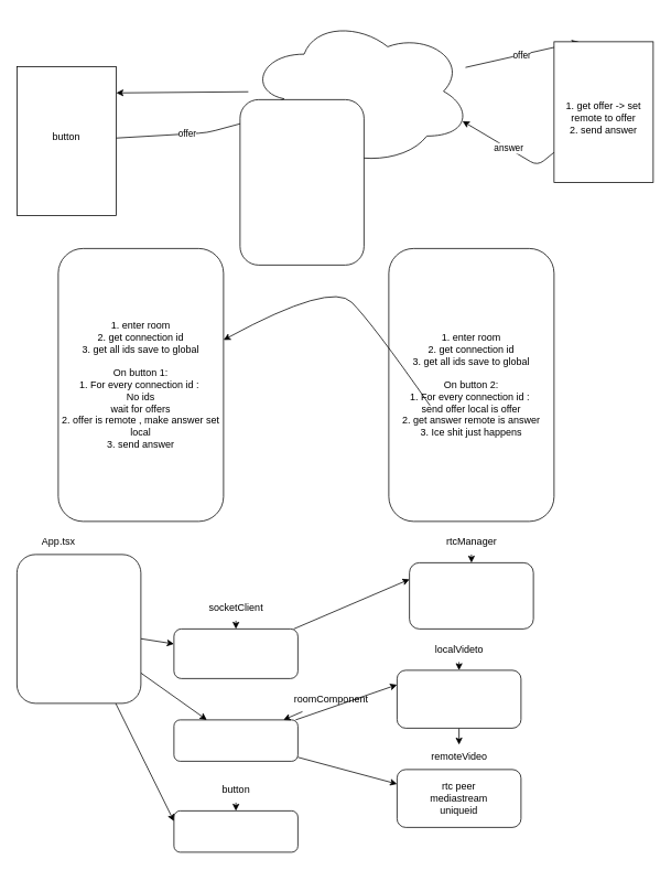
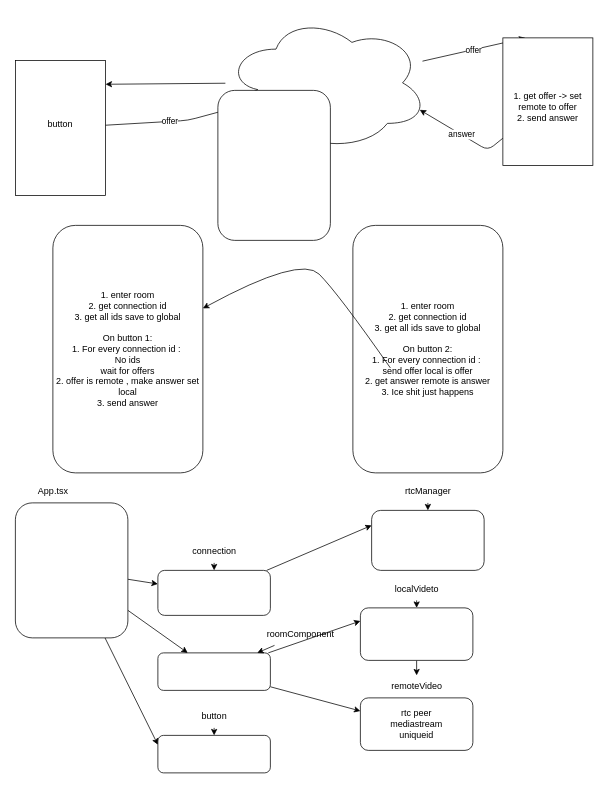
  <mxCell id="0" />
  <mxCell id="1" parent="0" />
  <mxCell id="2" value="offer" style="edgeStyle=none;html=1;" parent="1" source="3" target="6" edge="1"><mxGeometry relative="1" as="geometry"><Array as="points"><mxPoint x="250" y="160" /></Array></mxGeometry></mxCell>
  <mxCell id="3" value="" style="rounded=0;whiteSpace=wrap;html=1;" parent="1" vertex="1"><mxGeometry x="20" y="80" width="120" height="180" as="geometry" /></mxCell>
  <mxCell id="4" value="offer" style="edgeStyle=none;html=1;entryX=0.25;entryY=0;entryDx=0;entryDy=0;" parent="1" source="6" target="9" edge="1"><mxGeometry x="-0.005" relative="1" as="geometry"><mxPoint as="offset" /></mxGeometry></mxCell>
  <mxCell id="5" style="edgeStyle=none;html=1;entryX=1.002;entryY=0.177;entryDx=0;entryDy=0;entryPerimeter=0;" parent="1" source="6" target="3" edge="1"><mxGeometry relative="1" as="geometry" /></mxCell>
  <mxCell id="6" value="" style="ellipse;shape=cloud;whiteSpace=wrap;html=1;" parent="1" vertex="1"><mxGeometry x="300" width="270" height="180" as="geometry" y="20" /></mxCell>
  <mxCell id="7" value="button" style="text;html=1;strokeColor=none;fillColor=none;align=center;verticalAlign=middle;whiteSpace=wrap;rounded=0;" parent="1" vertex="1"><mxGeometry x="50" y="150" width="60" height="30" as="geometry" /></mxCell>
  <mxCell id="8" value="answer" style="edgeStyle=none;html=1;entryX=0.96;entryY=0.7;entryDx=0;entryDy=0;entryPerimeter=0;" parent="1" source="9" target="6" edge="1"><mxGeometry relative="1" as="geometry"><Array as="points"><mxPoint x="650" y="200" /></Array></mxGeometry></mxCell>
  <mxCell id="9" value="&lt;br&gt;1. get offer -&amp;gt; set remote to offer&lt;br&gt;2. send answer" style="rounded=0;whiteSpace=wrap;html=1;" parent="1" vertex="1"><mxGeometry x="670" y="50" width="120" height="170" as="geometry" /></mxCell>
  <mxCell id="10" value="1. enter room&lt;br&gt;2. get connection id&lt;br&gt;3. get all ids save to global&lt;br&gt;&lt;br&gt;On button 1:&lt;br&gt;1. For every connection id :&amp;nbsp;&lt;br&gt;No ids&lt;br&gt;wait for offers&lt;br&gt;2. offer is remote , make answer set local&lt;br&gt;3. send answer" style="rounded=1;whiteSpace=wrap;html=1;" vertex="1" parent="1"><mxGeometry x="70" y="300" width="200" height="330" as="geometry" /></mxCell>
  <mxCell id="11" value="" style="rounded=1;whiteSpace=wrap;html=1;" vertex="1" parent="1"><mxGeometry x="290" y="120" width="150" height="200" as="geometry" /></mxCell>
  <mxCell id="12" value="1. enter room&lt;br&gt;2. get connection id&lt;br&gt;3. get all ids save to global&lt;br&gt;&lt;br&gt;On button 2:&lt;br&gt;1. For every connection id :&amp;nbsp;&lt;br&gt;send offer local is offer&lt;br&gt;2. get answer remote is answer&lt;br&gt;3. Ice shit just happens" style="rounded=1;whiteSpace=wrap;html=1;" vertex="1" parent="1"><mxGeometry x="470" y="300" width="200" height="330" as="geometry" /></mxCell>
  <mxCell id="13" value="" style="curved=1;endArrow=classic;html=1;exitX=0.25;exitY=0.576;exitDx=0;exitDy=0;exitPerimeter=0;" edge="1" parent="1" source="12" target="10"><mxGeometry width="50" height="50" relative="1" as="geometry"><mxPoint x="400" y="390" as="sourcePoint" /><mxPoint x="450" y="340" as="targetPoint" /><Array as="points"><mxPoint x="450" y="390" /><mxPoint x="400" y="340" /></Array></mxGeometry></mxCell>
  <mxCell id="14" style="edgeStyle=none;html=1;" edge="1" parent="1" source="17" target="21"><mxGeometry relative="1" as="geometry" /></mxCell>
  <mxCell id="15" style="edgeStyle=none;html=1;" edge="1" parent="1" source="17" target="26"><mxGeometry relative="1" as="geometry" /></mxCell>
  <mxCell id="16" style="edgeStyle=none;html=1;entryX=0;entryY=0.25;entryDx=0;entryDy=0;" edge="1" parent="1" source="17" target="38"><mxGeometry relative="1" as="geometry" /></mxCell>
  <mxCell id="17" value="" style="rounded=1;whiteSpace=wrap;html=1;" vertex="1" parent="1"><mxGeometry x="20" y="670" width="150" height="180" as="geometry" /></mxCell>
  <mxCell id="18" value="" style="edgeStyle=none;html=1;" edge="1" parent="1" source="19" target="17"><mxGeometry relative="1" as="geometry" /></mxCell>
  <mxCell id="19" value="App.tsx" style="text;html=1;align=center;verticalAlign=middle;resizable=0;points=[];autosize=1;strokeColor=none;fillColor=none;" vertex="1" parent="1"><mxGeometry x="40" y="640" width="60" height="30" as="geometry" /></mxCell>
  <mxCell id="20" style="edgeStyle=none;html=1;entryX=0;entryY=0.25;entryDx=0;entryDy=0;" edge="1" parent="1" source="21" target="35"><mxGeometry relative="1" as="geometry" /></mxCell>
  <mxCell id="21" value="" style="rounded=1;whiteSpace=wrap;html=1;" vertex="1" parent="1"><mxGeometry x="210" y="760" width="150" height="60" as="geometry" /></mxCell>
  <mxCell id="22" style="edgeStyle=none;html=1;" edge="1" parent="1" source="23" target="21"><mxGeometry relative="1" as="geometry" /></mxCell>
- <mxCell id="23" value="socketClient" style="text;html=1;align=center;verticalAlign=middle;resizable=0;points=[];autosize=1;strokeColor=none;fillColor=none;" vertex="1" parent="1"><mxGeometry x="240" y="720" width="90" height="30" as="geometry" /></mxCell>
+ <mxCell id="23" value="connection" style="text;html=1;align=center;verticalAlign=middle;resizable=0;points=[];autosize=1;strokeColor=none;fillColor=none;" vertex="1" parent="1"><mxGeometry x="240" y="720" width="90" height="30" as="geometry" /></mxCell>
  <mxCell id="24" style="edgeStyle=none;html=1;entryX=0;entryY=0.25;entryDx=0;entryDy=0;" edge="1" parent="1" source="26" target="30"><mxGeometry relative="1" as="geometry" /></mxCell>
  <mxCell id="25" style="edgeStyle=none;html=1;entryX=0;entryY=0.25;entryDx=0;entryDy=0;" edge="1" parent="1" source="26" target="33"><mxGeometry relative="1" as="geometry" /></mxCell>
  <mxCell id="26" value="" style="rounded=1;whiteSpace=wrap;html=1;" vertex="1" parent="1"><mxGeometry x="210" y="870" width="150" height="50" as="geometry" /></mxCell>
  <mxCell id="27" style="edgeStyle=none;html=1;" edge="1" parent="1" source="28" target="26"><mxGeometry relative="1" as="geometry" /></mxCell>
  <mxCell id="28" value="roomComponent" style="text;html=1;align=center;verticalAlign=middle;resizable=0;points=[];autosize=1;strokeColor=none;fillColor=none;" vertex="1" parent="1"><mxGeometry x="345" y="830" width="110" height="30" as="geometry" /></mxCell>
  <mxCell id="29" value="" style="edgeStyle=none;html=1;" edge="1" parent="1" source="30" target="34"><mxGeometry relative="1" as="geometry" /></mxCell>
  <mxCell id="30" value="" style="rounded=1;whiteSpace=wrap;html=1;" vertex="1" parent="1"><mxGeometry x="480" y="810" width="150" height="70" as="geometry" /></mxCell>
  <mxCell id="31" style="edgeStyle=none;html=1;" edge="1" parent="1" source="32" target="30"><mxGeometry relative="1" as="geometry" /></mxCell>
  <mxCell id="32" value="localVideto" style="text;html=1;align=center;verticalAlign=middle;resizable=0;points=[];autosize=1;strokeColor=none;fillColor=none;" vertex="1" parent="1"><mxGeometry x="515" y="770" width="80" height="30" as="geometry" /></mxCell>
  <mxCell id="33" value="rtc peer&lt;br&gt;mediastream&lt;br&gt;uniqueid" style="rounded=1;whiteSpace=wrap;html=1;" vertex="1" parent="1"><mxGeometry x="480" y="930" width="150" height="70" as="geometry" /></mxCell>
  <mxCell id="34" value="remoteVideo" style="text;html=1;align=center;verticalAlign=middle;resizable=0;points=[];autosize=1;strokeColor=none;fillColor=none;" vertex="1" parent="1"><mxGeometry x="510" y="900" width="90" height="30" as="geometry" /></mxCell>
  <mxCell id="35" value="" style="rounded=1;whiteSpace=wrap;html=1;" vertex="1" parent="1"><mxGeometry x="495" y="680" width="150" height="80" as="geometry" /></mxCell>
  <mxCell id="36" style="edgeStyle=none;html=1;" edge="1" parent="1" source="37" target="35"><mxGeometry relative="1" as="geometry" /></mxCell>
  <mxCell id="37" value="rtcManager" style="text;html=1;align=center;verticalAlign=middle;resizable=0;points=[];autosize=1;strokeColor=none;fillColor=none;" vertex="1" parent="1"><mxGeometry x="530" y="640" width="80" height="30" as="geometry" /></mxCell>
  <mxCell id="38" value="" style="rounded=1;whiteSpace=wrap;html=1;" vertex="1" parent="1"><mxGeometry x="210" y="980" width="150" height="50" as="geometry" /></mxCell>
  <mxCell id="39" style="edgeStyle=none;html=1;" edge="1" parent="1" source="40" target="38"><mxGeometry relative="1" as="geometry" /></mxCell>
  <mxCell id="40" value="button" style="text;html=1;align=center;verticalAlign=middle;resizable=0;points=[];autosize=1;strokeColor=none;fillColor=none;" vertex="1" parent="1"><mxGeometry x="255" y="940" width="60" height="30" as="geometry" /></mxCell>
